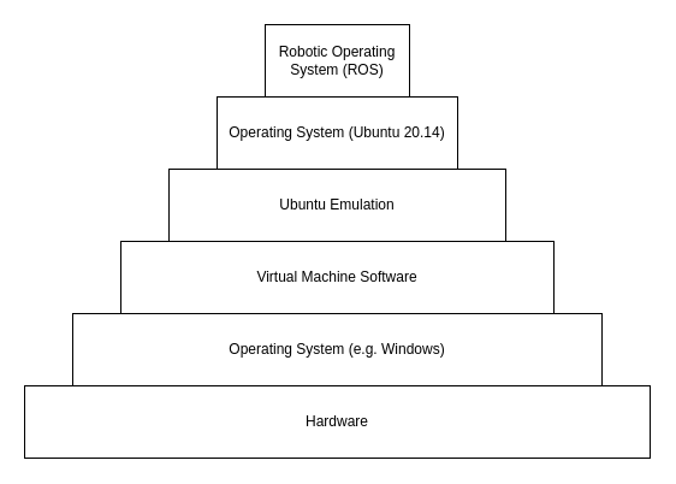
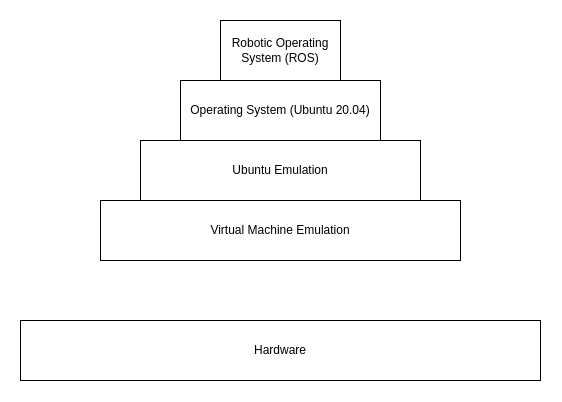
  <mxCell id="0" />
  <mxCell id="1" parent="0" />
  <mxCell id="2" value="Hardware" style="rounded=0;whiteSpace=wrap;html=1;" parent="1" vertex="1"><mxGeometry x="20" y="320" width="520" height="60" as="geometry" /></mxCell>
- <mxCell id="3" value="Operating System (e.g. Windows)" style="whiteSpace=wrap;html=1;rounded=0;" parent="1" vertex="1"><mxGeometry x="60" y="260" width="440" height="60" as="geometry" /></mxCell>
- <mxCell id="4" value="Virtual Machine Software" style="rounded=0;whiteSpace=wrap;html=1;" parent="1" vertex="1"><mxGeometry x="100" y="200" width="360" height="60" as="geometry" /></mxCell>
+ <mxCell id="4" value="Virtual Machine Emulation" style="rounded=0;whiteSpace=wrap;html=1;" parent="1" vertex="1"><mxGeometry x="100" y="200" width="360" height="60" as="geometry" /></mxCell>
  <mxCell id="5" value="Ubuntu Emulation" style="rounded=0;whiteSpace=wrap;html=1;" parent="1" vertex="1"><mxGeometry x="140" y="140" width="280" height="60" as="geometry" /></mxCell>
- <mxCell id="6" value="Operating System (Ubuntu 20.14)" style="rounded=0;whiteSpace=wrap;html=1;" parent="1" vertex="1"><mxGeometry x="180" y="80" width="200" height="60" as="geometry" /></mxCell>
+ <mxCell id="6" value="Operating System (Ubuntu 20.04)" style="rounded=0;whiteSpace=wrap;html=1;" parent="1" vertex="1"><mxGeometry x="180" y="80" width="200" height="60" as="geometry" /></mxCell>
  <mxCell id="7" value="Robotic Operating System (ROS)" style="rounded=0;whiteSpace=wrap;html=1;" parent="1" vertex="1"><mxGeometry x="220" y="20" width="120" height="60" as="geometry" /></mxCell>
